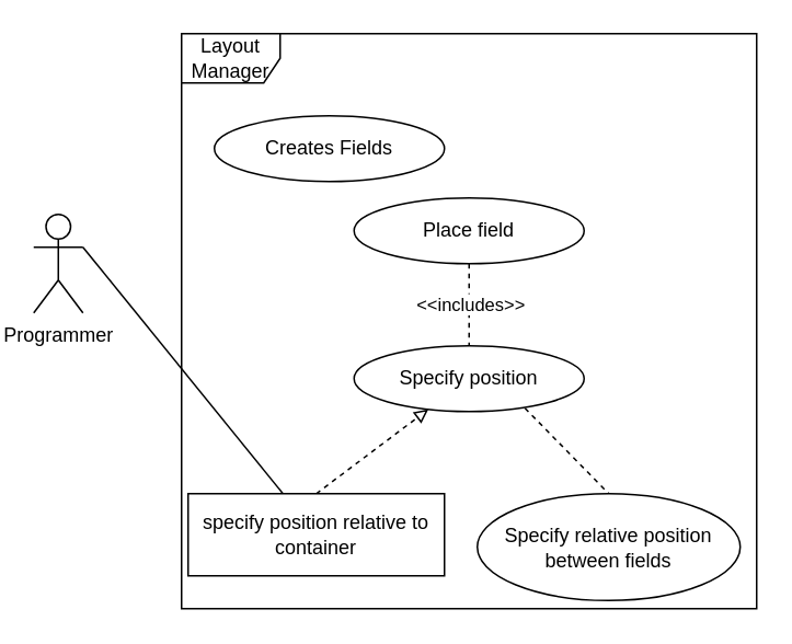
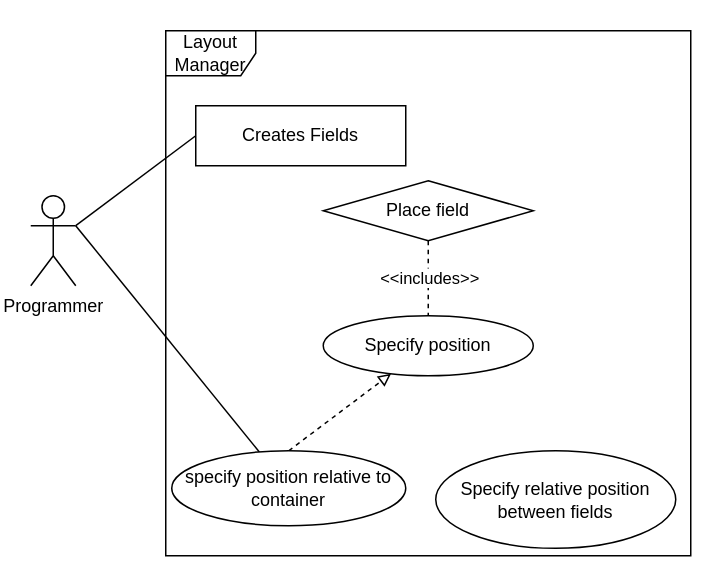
  <mxCell id="0" />
  <mxCell id="1" parent="0" />
+ <mxCell id="2" style="edgeStyle=none;rounded=0;orthogonalLoop=1;jettySize=auto;html=1;exitX=1;exitY=0.333;exitDx=0;exitDy=0;exitPerimeter=0;entryX=0;entryY=0.5;entryDx=0;entryDy=0;endArrow=none;endFill=0;" edge="1" parent="1" source="4" target="6"><mxGeometry relative="1" as="geometry" /></mxCell>
  <mxCell id="3" style="edgeStyle=none;rounded=0;orthogonalLoop=1;jettySize=auto;html=1;exitX=1;exitY=0.333;exitDx=0;exitDy=0;exitPerimeter=0;endArrow=none;endFill=0;" edge="1" parent="1" source="4" target="14"><mxGeometry relative="1" as="geometry" /></mxCell>
  <mxCell id="4" value="Programmer" style="shape=umlActor;verticalLabelPosition=bottom;labelBackgroundColor=#ffffff;verticalAlign=top;html=1;" vertex="1" parent="1"><mxGeometry x="20" y="130" width="30" height="60" as="geometry" /></mxCell>
  <mxCell id="5" value="Layout Manager" style="shape=umlFrame;whiteSpace=wrap;html=1;" vertex="1" parent="1"><mxGeometry x="110" y="20" width="350" height="350" as="geometry" /></mxCell>
- <mxCell id="6" value="Creates Fields" style="ellipse;whiteSpace=wrap;html=1;" vertex="1" parent="1"><mxGeometry x="130" y="70" width="140" height="40" as="geometry" /></mxCell>
+ <mxCell id="6" value="Creates Fields" style="whiteSpace=wrap;html=1;rounded=0;" vertex="1" parent="1"><mxGeometry x="130" y="70" width="140" height="40" as="geometry" /></mxCell>
  <mxCell id="7" style="edgeStyle=none;rounded=0;orthogonalLoop=1;jettySize=auto;html=1;exitX=0.5;exitY=1;exitDx=0;exitDy=0;entryX=0.5;entryY=0;entryDx=0;entryDy=0;endArrow=none;endFill=0;dashed=1;" edge="1" parent="1" source="9" target="11"><mxGeometry relative="1" as="geometry" /></mxCell>
  <mxCell id="8" value="&amp;lt;&amp;lt;includes&amp;gt;&amp;gt;" style="edgeLabel;html=1;align=center;verticalAlign=middle;resizable=0;points=[];" vertex="1" connectable="0" parent="7"><mxGeometry x="-0.056" relative="1" as="geometry"><mxPoint as="offset" /></mxGeometry></mxCell>
- <mxCell id="9" value="Place field" style="ellipse;whiteSpace=wrap;html=1;" vertex="1" parent="1"><mxGeometry x="215" y="120" width="140" height="40" as="geometry" /></mxCell>
- <mxCell id="10" style="edgeStyle=none;rounded=0;orthogonalLoop=1;jettySize=auto;html=1;exitX=0.743;exitY=0.95;exitDx=0;exitDy=0;entryX=0.5;entryY=0;entryDx=0;entryDy=0;dashed=1;endArrow=none;endFill=0;exitPerimeter=0;" edge="1" parent="1" source="11" target="12"><mxGeometry relative="1" as="geometry" /></mxCell>
+ <mxCell id="9" value="Place field" style="rhombus;whiteSpace=wrap;html=1;" vertex="1" parent="1"><mxGeometry x="215" y="120" width="140" height="40" as="geometry" /></mxCell>
  <mxCell id="11" value="Specify position" style="ellipse;whiteSpace=wrap;html=1;" vertex="1" parent="1"><mxGeometry x="215" y="210" width="140" height="40" as="geometry" /></mxCell>
  <mxCell id="12" value="Specify relative position between fields" style="ellipse;whiteSpace=wrap;html=1;" vertex="1" parent="1"><mxGeometry x="290" y="300" width="160" height="65" as="geometry" /></mxCell>
  <mxCell id="13" style="edgeStyle=none;rounded=0;orthogonalLoop=1;jettySize=auto;html=1;exitX=0.5;exitY=0;exitDx=0;exitDy=0;dashed=1;endArrow=block;endFill=0;" edge="1" parent="1" source="14" target="11"><mxGeometry relative="1" as="geometry" /></mxCell>
- <mxCell id="14" value="specify position relative to container" style="whiteSpace=wrap;html=1;rounded=0;" vertex="1" parent="1"><mxGeometry x="114" y="300" width="156" height="50" as="geometry" /></mxCell>
+ <mxCell id="14" value="specify position relative to container" style="ellipse;whiteSpace=wrap;html=1;" vertex="1" parent="1"><mxGeometry x="114" y="300" width="156" height="50" as="geometry" /></mxCell>
  <mxCell id="15" style="edgeStyle=none;rounded=0;orthogonalLoop=1;jettySize=auto;html=1;exitX=0.5;exitY=0;exitDx=0;exitDy=0;dashed=1;endArrow=none;endFill=0;" edge="1" parent="1" source="14" target="14"><mxGeometry relative="1" as="geometry" /></mxCell>
  <mxCell id="16" parent="0" />
